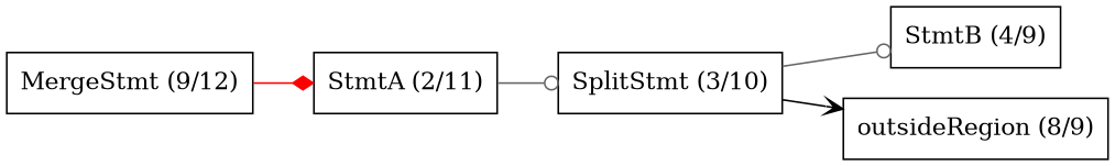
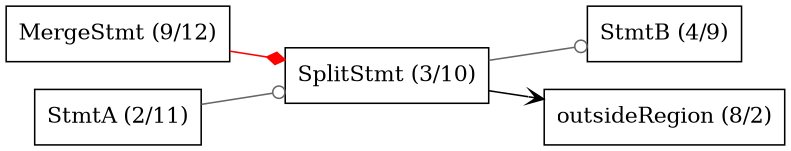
  digraph {
    rankdir=LR
    node [shape=box]
    edge [arrowhead=odot color=gray40]
    n1 [label="MergeStmt (9/12)"]
    "StmtA (2/11)"
    "SplitStmt (3/10)"
    n4 [label="StmtB (4/9)"]
-   "outsideRegion (8/9)"
-   n1 -> "StmtA (2/11)" [arrowhead=diamond color=red]
+   "outsideRegion (8/9)" [label="outsideRegion (8/2)"]
+   n1 -> "SplitStmt (3/10)" [arrowhead=diamond color=red]
    "StmtA (2/11)" -> "SplitStmt (3/10)"
    "SplitStmt (3/10)" -> n4
    "SplitStmt (3/10)" -> "outsideRegion (8/9)" [arrowhead=vee color=black]
  }
